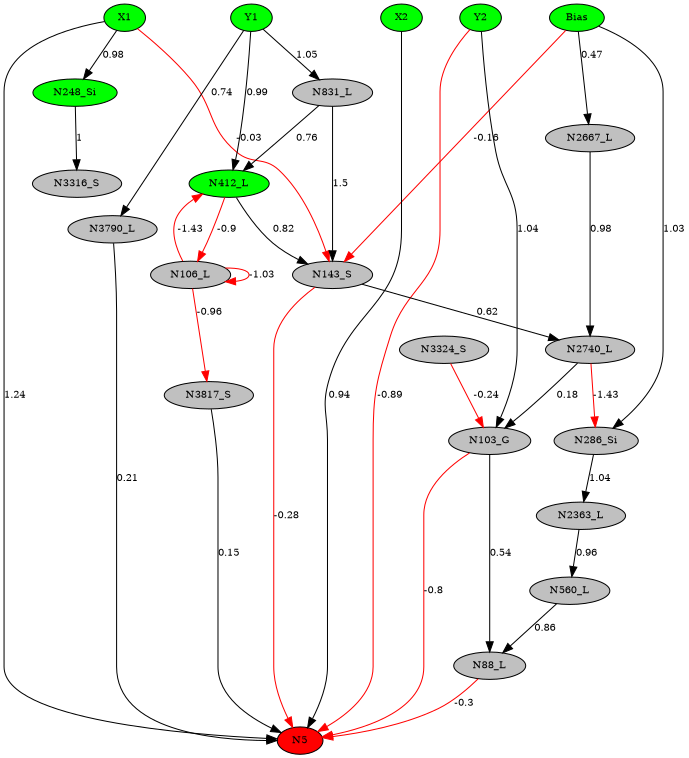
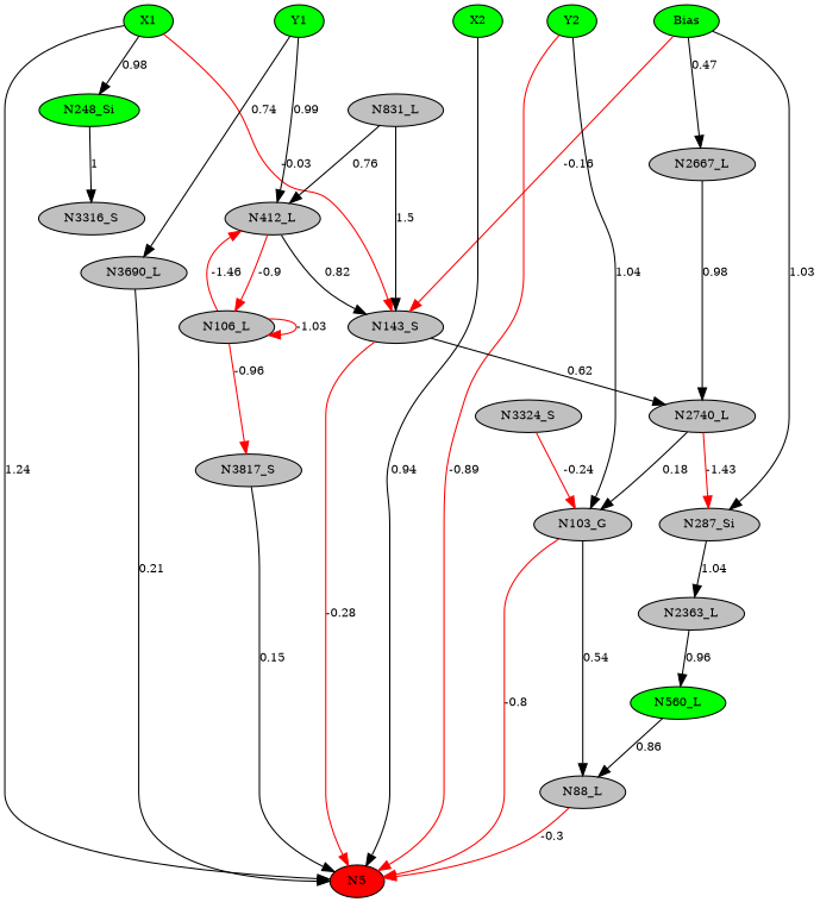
  digraph {
    node [fillcolor=gray fontsize=10 shape=ellipse style=filled]
    edge [color=black fontsize=10]
    N5 [fillcolor=red height=0.1 width=0.1]
    n2 [fillcolor=green height=0.1 label=Bias width=0.1]
    n3 [fillcolor=green height=0.1 label=X1 width=0.1]
    n4 [fillcolor=green height=0.1 label=Y1 width=0.1]
    n5 [fillcolor=green height=0.1 label=X2 width=0.1]
    n6 [fillcolor=green height=0.1 label=Y2 width=0.1]
    n7 [height=0.1 label=N143_S width=0.1]
-   n8 [height=0.1 label=N286_Si width=0.1]
+   n8 [height=0.1 label=N287_Si width=0.1]
    n9 [height=0.1 label=N2667_L width=0.1]
    n10 [fillcolor=green height=0.1 label=N248_Si width=0.1]
-   n11 [fillcolor=green height=0.1 label=N412_L width=0.1]
+   n11 [height=0.1 label=N412_L width=0.1]
    n12 [height=0.1 label=N831_L width=0.1]
-   n13 [height=0.1 label=N3790_L width=0.1]
+   n13 [height=0.1 label=N3690_L width=0.1]
    n14 [height=0.1 label=N103_G width=0.1]
    n15 [height=0.1 label=N2740_L width=0.1]
    n16 [height=0.1 label=N2363_L width=0.1]
    n17 [height=0.1 label=N3316_S width=0.1]
    n18 [height=0.1 label=N106_L width=0.1]
    n19 [height=0.1 label=N88_L width=0.1]
    n20 [height=0.1 label=N3817_S width=0.1]
-   n21 [height=0.1 label=N560_L width=0.1]
+   n21 [fillcolor=green height=0.1 label=N560_L width=0.1]
    n22 [height=0.1 label=N3324_S width=0.1]
    subgraph sub_1 {
      rank=same
      N5
    }
    subgraph sub_2 {
      rank=same
      n2
      n3
      n4
      n5
      n6
    }
    n2 -> n7 [arrowType=inv color=red label=-0.16]
    n2 -> n8 [label=1.03]
    n2 -> n9 [label=0.47]
    n3 -> N5 [label=1.24]
    n3 -> n4 [style=invis color="" fontsize=""]
    n3 -> n7 [arrowType=inv color=red label=-0.03]
    n3 -> n10 [label=0.98]
    n4 -> n5 [style=invis color="" fontsize=""]
    n4 -> n11 [label=0.99]
-   n4 -> n12 [label=1.05]
    n4 -> n13 [label=0.74]
    n5 -> N5 [label=0.94]
    n5 -> n6 [style=invis color="" fontsize=""]
    n6 -> N5 [arrowType=inv color=red label=-0.89]
    n6 -> n2 [style=invis color="" fontsize=""]
    n6 -> n14 [label=1.04]
    n7 -> N5 [arrowType=inv color=red label=-0.28]
    n7 -> n15 [label=0.62]
    n8 -> n16 [label=1.04]
    n9 -> n15 [label=0.98]
    n10 -> n17 [label=1]
    n11 -> n7 [label=0.82]
    n11 -> n18 [arrowType=inv color=red label=-0.9]
    n12 -> n7 [label=1.5]
    n12 -> n11 [label=0.76]
    n13 -> N5 [label=0.21]
    n14 -> N5 [arrowType=inv color=red label=-0.8]
    n14 -> n19 [label=0.54]
    n15 -> n8 [arrowType=inv color=red label=-1.43]
    n15 -> n14 [label=0.18]
    n16 -> n21 [label=0.96]
-   n18 -> n11 [arrowType=inv color=red label=-1.43]
+   n18 -> n11 [arrowType=inv color=red label=-1.46]
    n18 -> n18 [arrowType=inv color=red label=-1.03]
    n18 -> n20 [arrowType=inv color=red label=-0.96]
    n19 -> N5 [arrowType=inv color=red label=-0.3]
    n20 -> N5 [label=0.15]
    n21 -> n19 [label=0.86]
    n22 -> n14 [arrowType=inv color=red label=-0.24]
  }
